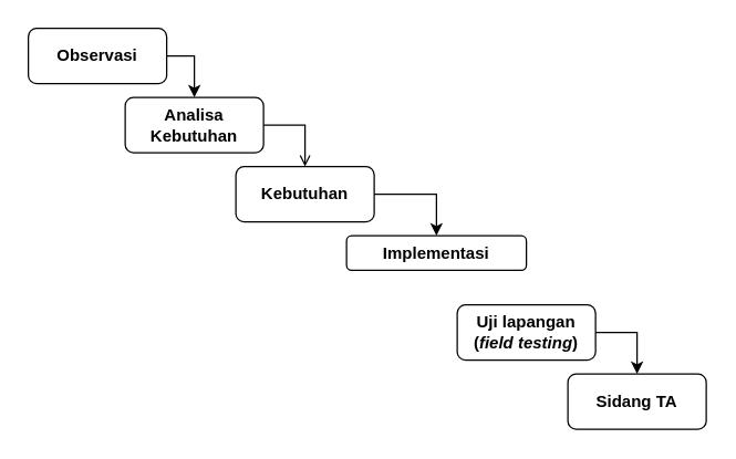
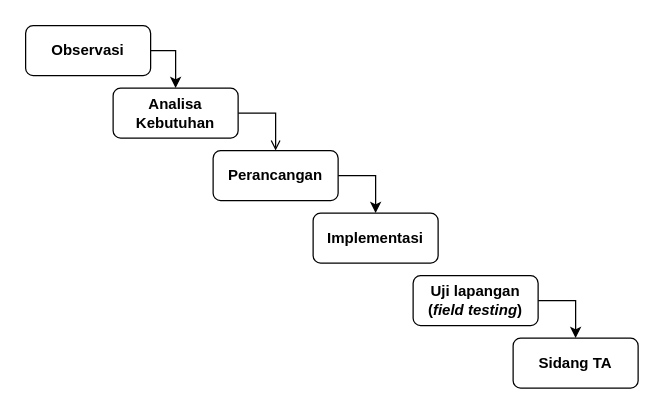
  <mxCell id="0" />
  <mxCell id="1" parent="0" />
  <mxCell id="2" style="edgeStyle=orthogonalEdgeStyle;rounded=0;orthogonalLoop=1;jettySize=auto;html=1;exitX=1;exitY=0.5;exitDx=0;exitDy=0;entryX=0.5;entryY=0;entryDx=0;entryDy=0;endArrow=open;" edge="1" parent="1" source="3" target="5"><mxGeometry relative="1" as="geometry" /></mxCell>
  <mxCell id="3" value="&lt;b&gt;Analisa &lt;br&gt;Kebutuhan&lt;br&gt;&lt;/b&gt;" style="rounded=1;whiteSpace=wrap;html=1;" vertex="1" parent="1"><mxGeometry x="90" y="70" width="100" height="40" as="geometry" /></mxCell>
  <mxCell id="4" style="edgeStyle=orthogonalEdgeStyle;rounded=0;orthogonalLoop=1;jettySize=auto;html=1;exitX=1;exitY=0.5;exitDx=0;exitDy=0;" edge="1" parent="1" source="5" target="8"><mxGeometry relative="1" as="geometry" /></mxCell>
- <mxCell id="5" value="&lt;b&gt;Kebutuhan&lt;/b&gt;" style="rounded=1;whiteSpace=wrap;html=1;" vertex="1" parent="1"><mxGeometry x="170" y="120" width="100" height="40" as="geometry" /></mxCell>
+ <mxCell id="5" value="&lt;b&gt;Perancangan&lt;/b&gt;" style="rounded=1;whiteSpace=wrap;html=1;" vertex="1" parent="1"><mxGeometry x="170" y="120" width="100" height="40" as="geometry" /></mxCell>
  <mxCell id="6" style="edgeStyle=orthogonalEdgeStyle;rounded=0;orthogonalLoop=1;jettySize=auto;html=1;exitX=1;exitY=0.5;exitDx=0;exitDy=0;entryX=0.5;entryY=0;entryDx=0;entryDy=0;" edge="1" parent="1" source="7" target="3"><mxGeometry relative="1" as="geometry" /></mxCell>
  <mxCell id="7" value="&lt;b&gt;Observasi&lt;/b&gt;" style="rounded=1;whiteSpace=wrap;html=1;" vertex="1" parent="1"><mxGeometry x="20" y="20" width="100" height="40" as="geometry" /></mxCell>
- <mxCell id="8" value="&lt;b&gt;Implementasi&lt;/b&gt;" style="rounded=1;whiteSpace=wrap;html=1;" vertex="1" parent="1"><mxGeometry x="250" y="170" width="130" height="25" as="geometry" /></mxCell>
+ <mxCell id="8" value="&lt;b&gt;Implementasi&lt;/b&gt;" style="rounded=1;whiteSpace=wrap;html=1;" vertex="1" parent="1"><mxGeometry x="250" y="170" width="100" height="40" as="geometry" /></mxCell>
  <mxCell id="9" style="edgeStyle=orthogonalEdgeStyle;rounded=0;orthogonalLoop=1;jettySize=auto;html=1;exitX=1;exitY=0.5;exitDx=0;exitDy=0;" edge="1" parent="1" source="10" target="11"><mxGeometry relative="1" as="geometry" /></mxCell>
  <mxCell id="10" value="&lt;b&gt;Uji lapangan&lt;br&gt;(&lt;i&gt;field testing&lt;/i&gt;)&lt;br&gt;&lt;/b&gt;" style="rounded=1;whiteSpace=wrap;html=1;" vertex="1" parent="1"><mxGeometry x="330" y="220" width="100" height="40" as="geometry" /></mxCell>
  <mxCell id="11" value="&lt;b&gt;Sidang TA&lt;br&gt;&lt;/b&gt;" style="rounded=1;whiteSpace=wrap;html=1;" vertex="1" parent="1"><mxGeometry x="410" y="270" width="100" height="40" as="geometry" /></mxCell>
